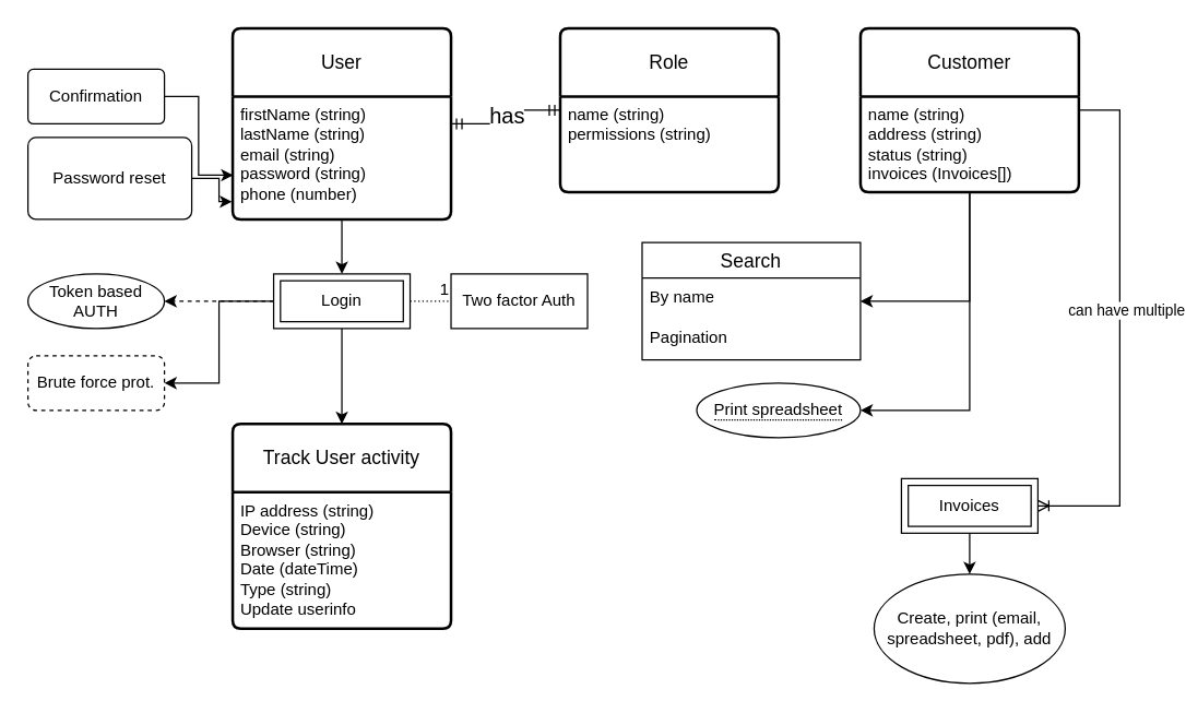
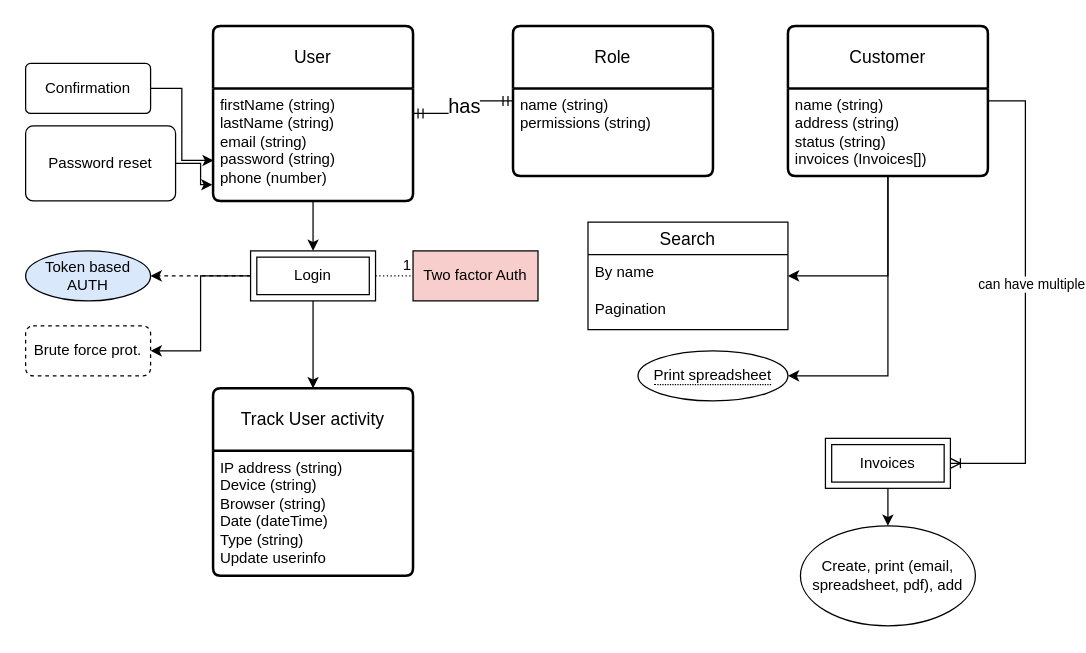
  <mxCell id="0" />
  <mxCell id="1" parent="0" />
  <mxCell id="2" style="edgeStyle=orthogonalEdgeStyle;rounded=0;orthogonalLoop=1;jettySize=auto;html=1;entryX=0.5;entryY=0;entryDx=0;entryDy=0;" parent="1" source="3" target="16" edge="1"><mxGeometry relative="1" as="geometry" /></mxCell>
  <mxCell id="3" value="User" style="swimlane;childLayout=stackLayout;horizontal=1;startSize=50;horizontalStack=0;rounded=1;fontSize=14;fontStyle=0;strokeWidth=2;resizeParent=0;resizeLast=1;shadow=0;dashed=0;align=center;arcSize=4;whiteSpace=wrap;html=1;" parent="1" vertex="1"><mxGeometry x="170" y="20" width="160" height="140" as="geometry" /></mxCell>
  <mxCell id="4" value="firstName (string)&lt;br&gt;lastName (string)&lt;br&gt;email (string)&lt;br&gt;password (string)&lt;br&gt;phone (number)" style="align=left;strokeColor=none;fillColor=none;spacingLeft=4;fontSize=12;verticalAlign=top;resizable=0;rotatable=0;part=1;html=1;" parent="3" vertex="1"><mxGeometry y="50" width="160" height="90" as="geometry" /></mxCell>
  <mxCell id="5" value="Role" style="swimlane;childLayout=stackLayout;horizontal=1;startSize=50;horizontalStack=0;rounded=1;fontSize=14;fontStyle=0;strokeWidth=2;resizeParent=0;resizeLast=1;shadow=0;dashed=0;align=center;arcSize=4;whiteSpace=wrap;html=1;" parent="1" vertex="1"><mxGeometry x="410" y="20" width="160" height="120" as="geometry" /></mxCell>
  <mxCell id="6" value="name (string)&lt;br&gt;permissions (string)" style="align=left;strokeColor=none;fillColor=none;spacingLeft=4;fontSize=12;verticalAlign=top;resizable=0;rotatable=0;part=1;html=1;" parent="5" vertex="1"><mxGeometry y="50" width="160" height="70" as="geometry" /></mxCell>
  <mxCell id="7" value="" style="edgeStyle=entityRelationEdgeStyle;fontSize=12;html=1;endArrow=ERmandOne;startArrow=ERmandOne;rounded=0;" parent="1" source="3" target="5" edge="1"><mxGeometry width="100" height="100" relative="1" as="geometry"><mxPoint x="380" y="20" as="sourcePoint" /><mxPoint x="470" y="20" as="targetPoint" /></mxGeometry></mxCell>
  <mxCell id="8" value="&lt;font style=&quot;font-size: 16px;&quot;&gt;has&lt;/font&gt;" style="edgeLabel;html=1;align=center;verticalAlign=middle;resizable=0;points=[];" parent="7" vertex="1" connectable="0"><mxGeometry x="0.025" relative="1" as="geometry"><mxPoint y="-1" as="offset" /></mxGeometry></mxCell>
  <mxCell id="9" style="edgeStyle=orthogonalEdgeStyle;rounded=0;orthogonalLoop=1;jettySize=auto;html=1;entryX=-0.003;entryY=0.856;entryDx=0;entryDy=0;entryPerimeter=0;" parent="1" source="10" target="4" edge="1"><mxGeometry relative="1" as="geometry"><mxPoint x="260" y="129" as="targetPoint" /></mxGeometry></mxCell>
  <mxCell id="10" value="Password reset" style="rounded=1;arcSize=10;whiteSpace=wrap;html=1;align=center;" parent="1" vertex="1"><mxGeometry x="20" y="100" width="120" height="60" as="geometry" /></mxCell>
  <mxCell id="11" style="edgeStyle=orthogonalEdgeStyle;rounded=0;orthogonalLoop=1;jettySize=auto;html=1;entryX=0.003;entryY=0.64;entryDx=0;entryDy=0;entryPerimeter=0;" parent="1" source="12" target="4" edge="1"><mxGeometry relative="1" as="geometry" /></mxCell>
  <mxCell id="12" value="Confirmation" style="rounded=1;arcSize=10;whiteSpace=wrap;html=1;align=center;" parent="1" vertex="1"><mxGeometry x="20" y="50" width="100" height="40" as="geometry" /></mxCell>
  <mxCell id="13" style="edgeStyle=orthogonalEdgeStyle;rounded=0;orthogonalLoop=1;jettySize=auto;html=1;entryX=1;entryY=0.5;entryDx=0;entryDy=0;dashed=1;" parent="1" source="16" target="17" edge="1"><mxGeometry relative="1" as="geometry" /></mxCell>
  <mxCell id="14" style="edgeStyle=orthogonalEdgeStyle;rounded=0;orthogonalLoop=1;jettySize=auto;html=1;entryX=1;entryY=0.5;entryDx=0;entryDy=0;" parent="1" source="16" target="18" edge="1"><mxGeometry relative="1" as="geometry" /></mxCell>
  <mxCell id="15" style="edgeStyle=orthogonalEdgeStyle;rounded=0;orthogonalLoop=1;jettySize=auto;html=1;entryX=0.5;entryY=0;entryDx=0;entryDy=0;" parent="1" source="16" target="22" edge="1"><mxGeometry relative="1" as="geometry" /></mxCell>
  <mxCell id="16" value="Login" style="shape=ext;margin=3;double=1;whiteSpace=wrap;html=1;align=center;" parent="1" vertex="1"><mxGeometry x="200" y="200" width="100" height="40" as="geometry" /></mxCell>
- <mxCell id="17" value="Token based AUTH" style="ellipse;whiteSpace=wrap;html=1;align=center;" parent="1" vertex="1"><mxGeometry x="20" y="200" width="100" height="40" as="geometry" /></mxCell>
+ <mxCell id="17" value="Token based AUTH" style="ellipse;whiteSpace=wrap;html=1;align=center;fillColor=#dae8fc;" parent="1" vertex="1"><mxGeometry x="20" y="200" width="100" height="40" as="geometry" /></mxCell>
  <mxCell id="18" value="Brute force prot." style="whiteSpace=wrap;html=1;align=center;dashed=1;rounded=1;" parent="1" vertex="1"><mxGeometry x="20" y="260" width="100" height="40" as="geometry" /></mxCell>
- <mxCell id="19" value="Two factor Auth" style="whiteSpace=wrap;html=1;align=center;" parent="1" vertex="1"><mxGeometry x="330" y="200" width="100" height="40" as="geometry" /></mxCell>
+ <mxCell id="19" value="Two factor Auth" style="whiteSpace=wrap;html=1;align=center;fillColor=#f8cecc;" parent="1" vertex="1"><mxGeometry x="330" y="200" width="100" height="40" as="geometry" /></mxCell>
  <mxCell id="20" value="" style="endArrow=none;html=1;rounded=0;dashed=1;dashPattern=1 2;exitX=1;exitY=0.5;exitDx=0;exitDy=0;entryX=0;entryY=0.5;entryDx=0;entryDy=0;" parent="1" source="16" target="19" edge="1"><mxGeometry relative="1" as="geometry"><mxPoint x="240" y="260" as="sourcePoint" /><mxPoint x="400" y="260" as="targetPoint" /></mxGeometry></mxCell>
  <mxCell id="21" value="1" style="resizable=0;html=1;whiteSpace=wrap;align=right;verticalAlign=bottom;" parent="20" connectable="0" vertex="1"><mxGeometry x="1" relative="1" as="geometry" /></mxCell>
  <mxCell id="22" value="Track User activity" style="swimlane;childLayout=stackLayout;horizontal=1;startSize=50;horizontalStack=0;rounded=1;fontSize=14;fontStyle=0;strokeWidth=2;resizeParent=0;resizeLast=1;shadow=0;dashed=0;align=center;arcSize=4;whiteSpace=wrap;html=1;" parent="1" vertex="1"><mxGeometry x="170" y="310" width="160" height="150" as="geometry" /></mxCell>
  <mxCell id="23" value="IP address (string)&lt;br&gt;Device (string)&lt;br&gt;Browser (string)&lt;br&gt;Date (dateTime)&lt;br&gt;Type (string)&lt;br&gt;Update userinfo" style="align=left;strokeColor=none;fillColor=none;spacingLeft=4;fontSize=12;verticalAlign=top;resizable=0;rotatable=0;part=1;html=1;" parent="22" vertex="1"><mxGeometry y="50" width="160" height="100" as="geometry" /></mxCell>
  <mxCell id="24" value="Customer" style="swimlane;childLayout=stackLayout;horizontal=1;startSize=50;horizontalStack=0;rounded=1;fontSize=14;fontStyle=0;strokeWidth=2;resizeParent=0;resizeLast=1;shadow=0;dashed=0;align=center;arcSize=4;whiteSpace=wrap;html=1;" parent="1" vertex="1"><mxGeometry x="630" y="20" width="160" height="120" as="geometry" /></mxCell>
  <mxCell id="25" value="name (string)&lt;br&gt;address (string)&lt;br&gt;status (string)&lt;br&gt;invoices (Invoices[])" style="align=left;strokeColor=none;fillColor=none;spacingLeft=4;fontSize=12;verticalAlign=top;resizable=0;rotatable=0;part=1;html=1;" parent="24" vertex="1"><mxGeometry y="50" width="160" height="70" as="geometry" /></mxCell>
  <mxCell id="26" value="Search" style="swimlane;fontStyle=0;childLayout=stackLayout;horizontal=1;startSize=26;horizontalStack=0;resizeParent=1;resizeParentMax=0;resizeLast=0;collapsible=1;marginBottom=0;align=center;fontSize=14;" parent="1" vertex="1"><mxGeometry x="470" y="177" width="160" height="86" as="geometry" /></mxCell>
  <mxCell id="27" value="By name" style="text;strokeColor=none;fillColor=none;spacingLeft=4;spacingRight=4;overflow=hidden;rotatable=0;points=[[0,0.5],[1,0.5]];portConstraint=eastwest;fontSize=12;whiteSpace=wrap;html=1;" parent="26" vertex="1"><mxGeometry y="26" width="160" height="30" as="geometry" /></mxCell>
  <mxCell id="28" value="Pagination" style="text;strokeColor=none;fillColor=none;spacingLeft=4;spacingRight=4;overflow=hidden;rotatable=0;points=[[0,0.5],[1,0.5]];portConstraint=eastwest;fontSize=12;whiteSpace=wrap;html=1;" parent="26" vertex="1"><mxGeometry y="56" width="160" height="30" as="geometry" /></mxCell>
  <mxCell id="29" style="edgeStyle=orthogonalEdgeStyle;rounded=0;orthogonalLoop=1;jettySize=auto;html=1;entryX=1;entryY=0.5;entryDx=0;entryDy=0;" parent="1" source="25" target="26" edge="1"><mxGeometry relative="1" as="geometry" /></mxCell>
  <mxCell id="30" value="&lt;span style=&quot;border-bottom: 1px dotted&quot;&gt;Print spreadsheet&lt;/span&gt;" style="ellipse;whiteSpace=wrap;html=1;align=center;" parent="1" vertex="1"><mxGeometry x="510" y="280" width="120" height="40" as="geometry" /></mxCell>
  <mxCell id="31" style="edgeStyle=orthogonalEdgeStyle;rounded=0;orthogonalLoop=1;jettySize=auto;html=1;entryX=1;entryY=0.5;entryDx=0;entryDy=0;" parent="1" source="25" target="30" edge="1"><mxGeometry relative="1" as="geometry" /></mxCell>
  <mxCell id="32" value="" style="edgeStyle=orthogonalEdgeStyle;rounded=0;orthogonalLoop=1;jettySize=auto;html=1;" edge="1" parent="1" source="33" target="37"><mxGeometry relative="1" as="geometry" /></mxCell>
  <mxCell id="33" value="Invoices" style="shape=ext;margin=3;double=1;whiteSpace=wrap;html=1;align=center;" parent="1" vertex="1"><mxGeometry x="660" y="350" width="100" height="40" as="geometry" /></mxCell>
  <mxCell id="34" value="" style="edgeStyle=entityRelationEdgeStyle;fontSize=12;html=1;endArrow=ERoneToMany;rounded=0;entryX=1;entryY=0.5;entryDx=0;entryDy=0;" edge="1" parent="1" target="33"><mxGeometry width="100" height="100" relative="1" as="geometry"><mxPoint x="790" y="80" as="sourcePoint" /><mxPoint x="610" y="320" as="targetPoint" /></mxGeometry></mxCell>
  <mxCell id="35" value="can have multiple" style="edgeLabel;html=1;align=center;verticalAlign=middle;resizable=0;points=[];" vertex="1" connectable="0" parent="34"><mxGeometry x="-0.073" y="4" relative="1" as="geometry"><mxPoint as="offset" /></mxGeometry></mxCell>
  <mxCell id="36" style="edgeStyle=orthogonalEdgeStyle;rounded=0;orthogonalLoop=1;jettySize=auto;html=1;exitX=0.5;exitY=0;exitDx=0;exitDy=0;" edge="1" parent="1" source="37"><mxGeometry relative="1" as="geometry"><mxPoint x="710" y="440" as="targetPoint" /></mxGeometry></mxCell>
  <mxCell id="37" value="Create, print (email, spreadsheet, pdf), add" style="ellipse;whiteSpace=wrap;html=1;" vertex="1" parent="1"><mxGeometry x="640" y="420" width="140" height="80" as="geometry" /></mxCell>
